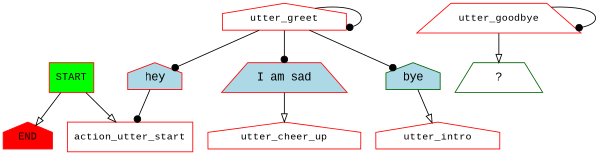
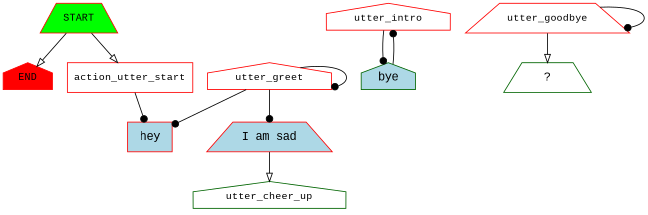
  digraph {
    fontname="Liberation Mono"
    node [color=red fontname="Liberation Mono" fontsize=12 shape=house]
    edge [arrowhead=dot fontname="Liberation Mono"]
-   n1 [fillcolor=green label=START shape=box style=filled]
+   n1 [fillcolor=green label=START shape=trapezium style=filled]
    n2 [fillcolor=red label=END style=filled]
    n3 [label=action_utter_start shape=box]
-   n4 [fillcolor=lightblue label=hey style=filled fontsize=""]
+   n4 [fillcolor=lightblue label=hey shape=box style=filled fontsize=""]
    n5 [label=utter_greet]
    n6 [fillcolor=lightblue label="I am sad" shape=trapezium style=filled fontsize=""]
-   n7 [label=utter_cheer_up]
+   n7 [color=darkgreen label=utter_cheer_up]
    n8 [label=utter_intro]
    n9 [color=darkgreen fillcolor=lightblue label=bye style=filled fontsize=""]
    n10 [label=utter_goodbye shape=trapezium]
    n11 [color=darkgreen label="  ?  " shape=trapezium fontsize=""]
    n1 -> n2 [arrowhead=onormal]
    n1 -> n3 [arrowhead=onormal]
-   n4 -> n3
+   n3 -> n4
    n5 -> n4
    n5 -> n5
    n5 -> n6
    n6 -> n7 [arrowhead=onormal]
-   n5 -> n9
-   n9 -> n8 [arrowhead=onormal]
+   n8 -> n9
+   n9 -> n8
    n10 -> n10
    n10 -> n11 [arrowhead=onormal]
  }
